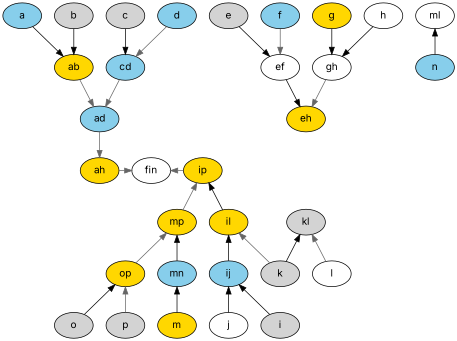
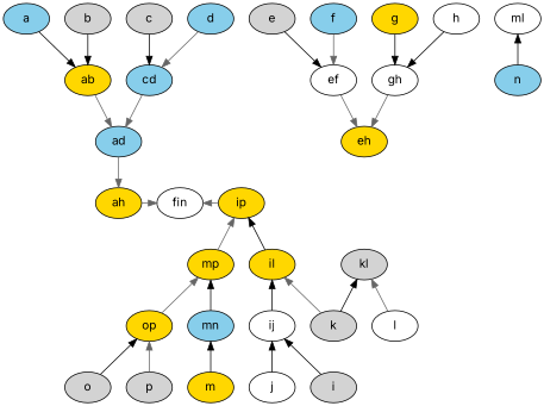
  digraph {
    fontname=Inter
    rankdir=TB
    node [fillcolor=gold fontname=Inter style=filled]
    edge [color=black fontname=Inter dir=back]
    ah
    fin [fillcolor=white]
    ip
    il
    mp
-   ij [fillcolor=skyblue]
+   ij [fillcolor=white]
    k [fillcolor=lightgrey]
    mn [fillcolor=skyblue]
    op
    a [fillcolor=skyblue]
    ab
    ad [fillcolor=skyblue]
    b [fillcolor=lightgrey]
    c [fillcolor=lightgrey]
    cd [fillcolor=skyblue]
    d [fillcolor=skyblue]
    e [fillcolor=lightgrey]
    ef [fillcolor=white]
    eh
    f [fillcolor=skyblue]
    gh [fillcolor=white]
    g
    h [fillcolor=white]
    i [fillcolor=lightgrey]
    j [fillcolor=white]
    kl [fillcolor=lightgrey]
    l [fillcolor=white]
    m
    o [fillcolor=lightgrey]
    p [fillcolor=lightgrey]
    ml [fillcolor=white]
    n [fillcolor=skyblue]
    subgraph sub_1 {
      rank=same
      ah
      fin
      ip
    }
    ah -> fin [color=gray40 dir=""]
    fin -> ip [color=gray40]
    ip -> il
    ip -> mp [color=gray40]
    il -> ij
    il -> k [color=gray40]
    mp -> mn
    mp -> op [color=gray40]
    ij -> i
    ij -> j
    mn -> m
    op -> o
    op -> p [color=gray40]
    a -> ab [dir=""]
    ab -> ad [color=gray40 dir=""]
    ad -> ah [color=gray40 dir=""]
    b -> ab [dir=""]
    c -> cd [dir=""]
    cd -> ad [color=gray40 dir=""]
    d -> cd [color=gray40 dir=""]
    e -> ef [dir=""]
-   ef -> eh [dir=""]
+   ef -> eh [color=gray40 dir=""]
    f -> ef [color=gray40 dir=""]
    gh -> eh [color=gray40 dir=""]
    g -> gh [dir=""]
    h -> gh [dir=""]
    kl -> k
    kl -> l [color=gray40]
    ml -> n
  }
